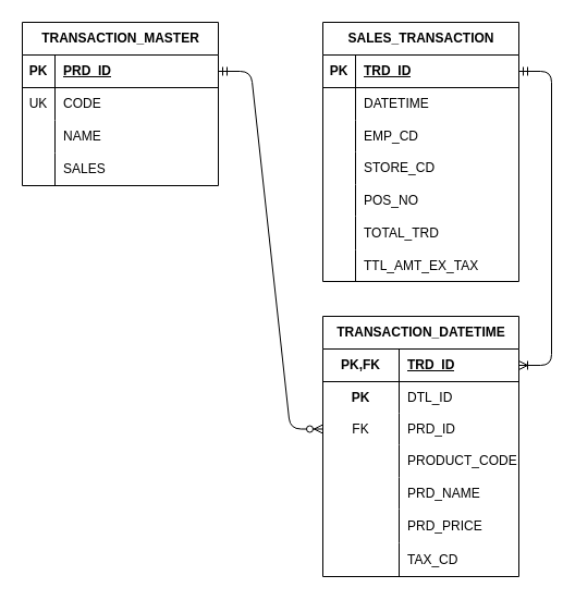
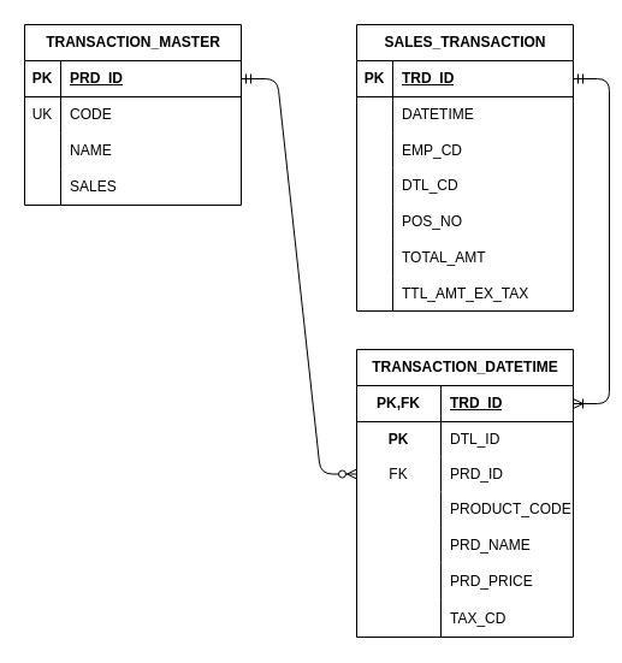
  <mxCell id="0" />
  <mxCell id="1" parent="0" />
  <mxCell id="2" value="&lt;span style=&quot;color: rgb(0, 0, 0); text-wrap: wrap;&quot;&gt;TRANSACTION_MASTER&lt;/span&gt;" style="shape=table;startSize=30;container=1;collapsible=1;childLayout=tableLayout;fixedRows=1;rowLines=0;fontStyle=1;align=center;resizeLast=1;html=1;" parent="1" vertex="1"><mxGeometry x="20" y="20" width="180" height="150" as="geometry" /></mxCell>
  <mxCell id="3" value="" style="shape=tableRow;horizontal=0;startSize=0;swimlaneHead=0;swimlaneBody=0;fillColor=none;collapsible=0;dropTarget=0;points=[[0,0.5],[1,0.5]];portConstraint=eastwest;top=0;left=0;right=0;bottom=1;" parent="2" vertex="1"><mxGeometry y="30" width="180" height="30" as="geometry" /></mxCell>
  <mxCell id="4" value="PK" style="shape=partialRectangle;connectable=0;fillColor=none;top=0;left=0;bottom=0;right=0;fontStyle=1;overflow=hidden;whiteSpace=wrap;html=1;" parent="3" vertex="1"><mxGeometry width="30" height="30" as="geometry"><mxRectangle width="30" height="30" as="alternateBounds" /></mxGeometry></mxCell>
  <mxCell id="5" value="&lt;span style=&quot;color: rgb(0, 0, 0);&quot;&gt;PRD_ID&lt;/span&gt;" style="shape=partialRectangle;connectable=0;fillColor=none;top=0;left=0;bottom=0;right=0;align=left;spacingLeft=6;fontStyle=5;overflow=hidden;whiteSpace=wrap;html=1;" parent="3" vertex="1"><mxGeometry x="30" width="150" height="30" as="geometry"><mxRectangle width="150" height="30" as="alternateBounds" /></mxGeometry></mxCell>
  <mxCell id="6" value="" style="shape=tableRow;horizontal=0;startSize=0;swimlaneHead=0;swimlaneBody=0;fillColor=none;collapsible=0;dropTarget=0;points=[[0,0.5],[1,0.5]];portConstraint=eastwest;top=0;left=0;right=0;bottom=0;" parent="2" vertex="1"><mxGeometry y="60" width="180" height="30" as="geometry" /></mxCell>
  <mxCell id="7" value="UK" style="shape=partialRectangle;connectable=0;fillColor=none;top=0;left=0;bottom=0;right=0;editable=1;overflow=hidden;whiteSpace=wrap;html=1;" parent="6" vertex="1"><mxGeometry width="30" height="30" as="geometry"><mxRectangle width="30" height="30" as="alternateBounds" /></mxGeometry></mxCell>
  <mxCell id="8" value="&lt;span style=&quot;color: rgb(0, 0, 0);&quot;&gt;CODE&lt;/span&gt;" style="shape=partialRectangle;connectable=0;fillColor=none;top=0;left=0;bottom=0;right=0;align=left;spacingLeft=6;overflow=hidden;whiteSpace=wrap;html=1;" parent="6" vertex="1"><mxGeometry x="30" width="150" height="30" as="geometry"><mxRectangle width="150" height="30" as="alternateBounds" /></mxGeometry></mxCell>
  <mxCell id="9" value="" style="shape=tableRow;horizontal=0;startSize=0;swimlaneHead=0;swimlaneBody=0;fillColor=none;collapsible=0;dropTarget=0;points=[[0,0.5],[1,0.5]];portConstraint=eastwest;top=0;left=0;right=0;bottom=0;" parent="2" vertex="1"><mxGeometry y="90" width="180" height="30" as="geometry" /></mxCell>
  <mxCell id="10" value="" style="shape=partialRectangle;connectable=0;fillColor=none;top=0;left=0;bottom=0;right=0;editable=1;overflow=hidden;whiteSpace=wrap;html=1;" parent="9" vertex="1"><mxGeometry width="30" height="30" as="geometry"><mxRectangle width="30" height="30" as="alternateBounds" /></mxGeometry></mxCell>
  <mxCell id="11" value="&lt;span style=&quot;color: rgb(0, 0, 0);&quot;&gt;NAME&lt;/span&gt;" style="shape=partialRectangle;connectable=0;fillColor=none;top=0;left=0;bottom=0;right=0;align=left;spacingLeft=6;overflow=hidden;whiteSpace=wrap;html=1;" parent="9" vertex="1"><mxGeometry x="30" width="150" height="30" as="geometry"><mxRectangle width="150" height="30" as="alternateBounds" /></mxGeometry></mxCell>
  <mxCell id="12" value="" style="shape=tableRow;horizontal=0;startSize=0;swimlaneHead=0;swimlaneBody=0;fillColor=none;collapsible=0;dropTarget=0;points=[[0,0.5],[1,0.5]];portConstraint=eastwest;top=0;left=0;right=0;bottom=0;" parent="2" vertex="1"><mxGeometry y="120" width="180" height="30" as="geometry" /></mxCell>
  <mxCell id="13" value="" style="shape=partialRectangle;connectable=0;fillColor=none;top=0;left=0;bottom=0;right=0;editable=1;overflow=hidden;whiteSpace=wrap;html=1;" parent="12" vertex="1"><mxGeometry width="30" height="30" as="geometry"><mxRectangle width="30" height="30" as="alternateBounds" /></mxGeometry></mxCell>
  <mxCell id="14" value="&lt;span style=&quot;color: rgb(0, 0, 0);&quot;&gt;SALES&lt;/span&gt;" style="shape=partialRectangle;connectable=0;fillColor=none;top=0;left=0;bottom=0;right=0;align=left;spacingLeft=6;overflow=hidden;whiteSpace=wrap;html=1;" parent="12" vertex="1"><mxGeometry x="30" width="150" height="30" as="geometry"><mxRectangle width="150" height="30" as="alternateBounds" /></mxGeometry></mxCell>
  <mxCell id="15" value="&lt;span style=&quot;color: rgb(0, 0, 0); text-wrap: wrap;&quot;&gt;SALES_TRANSACTION&lt;/span&gt;" style="shape=table;startSize=30;container=1;collapsible=1;childLayout=tableLayout;fixedRows=1;rowLines=0;fontStyle=1;align=center;resizeLast=1;html=1;" parent="1" vertex="1"><mxGeometry x="296" y="20" width="180" height="238" as="geometry"><mxRectangle x="320" y="-659" width="170" height="30" as="alternateBounds" /></mxGeometry></mxCell>
  <mxCell id="16" value="" style="shape=tableRow;horizontal=0;startSize=0;swimlaneHead=0;swimlaneBody=0;fillColor=none;collapsible=0;dropTarget=0;points=[[0,0.5],[1,0.5]];portConstraint=eastwest;top=0;left=0;right=0;bottom=1;" parent="15" vertex="1"><mxGeometry y="30" width="180" height="30" as="geometry" /></mxCell>
  <mxCell id="17" value="PK" style="shape=partialRectangle;connectable=0;fillColor=none;top=0;left=0;bottom=0;right=0;fontStyle=1;overflow=hidden;whiteSpace=wrap;html=1;" parent="16" vertex="1"><mxGeometry width="30" height="30" as="geometry"><mxRectangle width="30" height="30" as="alternateBounds" /></mxGeometry></mxCell>
  <mxCell id="18" value="&lt;span style=&quot;color: rgb(0, 0, 0);&quot;&gt;TRD_ID&lt;/span&gt;" style="shape=partialRectangle;connectable=0;fillColor=none;top=0;left=0;bottom=0;right=0;align=left;spacingLeft=6;fontStyle=5;overflow=hidden;whiteSpace=wrap;html=1;" parent="16" vertex="1"><mxGeometry x="30" width="150" height="30" as="geometry"><mxRectangle width="150" height="30" as="alternateBounds" /></mxGeometry></mxCell>
  <mxCell id="19" value="" style="shape=tableRow;horizontal=0;startSize=0;swimlaneHead=0;swimlaneBody=0;fillColor=none;collapsible=0;dropTarget=0;points=[[0,0.5],[1,0.5]];portConstraint=eastwest;top=0;left=0;right=0;bottom=0;" parent="15" vertex="1"><mxGeometry y="60" width="180" height="30" as="geometry" /></mxCell>
  <mxCell id="20" value="" style="shape=partialRectangle;connectable=0;fillColor=none;top=0;left=0;bottom=0;right=0;editable=1;overflow=hidden;whiteSpace=wrap;html=1;" parent="19" vertex="1"><mxGeometry width="30" height="30" as="geometry"><mxRectangle width="30" height="30" as="alternateBounds" /></mxGeometry></mxCell>
  <mxCell id="21" value="&lt;span style=&quot;color: rgb(0, 0, 0);&quot;&gt;DATETIME&lt;/span&gt;" style="shape=partialRectangle;connectable=0;fillColor=none;top=0;left=0;bottom=0;right=0;align=left;spacingLeft=6;overflow=hidden;whiteSpace=wrap;html=1;" parent="19" vertex="1"><mxGeometry x="30" width="150" height="30" as="geometry"><mxRectangle width="150" height="30" as="alternateBounds" /></mxGeometry></mxCell>
  <mxCell id="22" value="" style="shape=tableRow;horizontal=0;startSize=0;swimlaneHead=0;swimlaneBody=0;fillColor=none;collapsible=0;dropTarget=0;points=[[0,0.5],[1,0.5]];portConstraint=eastwest;top=0;left=0;right=0;bottom=0;" parent="15" vertex="1"><mxGeometry y="90" width="180" height="29" as="geometry" /></mxCell>
  <mxCell id="23" value="" style="shape=partialRectangle;connectable=0;fillColor=none;top=0;left=0;bottom=0;right=0;editable=1;overflow=hidden;whiteSpace=wrap;html=1;" parent="22" vertex="1"><mxGeometry width="30" height="29" as="geometry"><mxRectangle width="30" height="29" as="alternateBounds" /></mxGeometry></mxCell>
  <mxCell id="24" value="&lt;span style=&quot;color: rgb(0, 0, 0);&quot;&gt;EMP_CD&lt;/span&gt;" style="shape=partialRectangle;connectable=0;fillColor=none;top=0;left=0;bottom=0;right=0;align=left;spacingLeft=6;overflow=hidden;whiteSpace=wrap;html=1;" parent="22" vertex="1"><mxGeometry x="30" width="150" height="29" as="geometry"><mxRectangle width="150" height="29" as="alternateBounds" /></mxGeometry></mxCell>
  <mxCell id="25" value="" style="shape=tableRow;horizontal=0;startSize=0;swimlaneHead=0;swimlaneBody=0;fillColor=none;collapsible=0;dropTarget=0;points=[[0,0.5],[1,0.5]];portConstraint=eastwest;top=0;left=0;right=0;bottom=0;" parent="15" vertex="1"><mxGeometry y="119" width="180" height="30" as="geometry" /></mxCell>
  <mxCell id="26" value="" style="shape=partialRectangle;connectable=0;fillColor=none;top=0;left=0;bottom=0;right=0;editable=1;overflow=hidden;whiteSpace=wrap;html=1;" parent="25" vertex="1"><mxGeometry width="30" height="30" as="geometry"><mxRectangle width="30" height="30" as="alternateBounds" /></mxGeometry></mxCell>
- <mxCell id="27" value="&lt;span style=&quot;color: rgb(0, 0, 0);&quot;&gt;STORE_CD&lt;/span&gt;" style="shape=partialRectangle;connectable=0;fillColor=none;top=0;left=0;bottom=0;right=0;align=left;spacingLeft=6;overflow=hidden;whiteSpace=wrap;html=1;" parent="25" vertex="1"><mxGeometry x="30" width="150" height="30" as="geometry"><mxRectangle width="150" height="30" as="alternateBounds" /></mxGeometry></mxCell>
+ <mxCell id="27" value="&lt;span style=&quot;color: rgb(0, 0, 0);&quot;&gt;DTL_CD&lt;/span&gt;" style="shape=partialRectangle;connectable=0;fillColor=none;top=0;left=0;bottom=0;right=0;align=left;spacingLeft=6;overflow=hidden;whiteSpace=wrap;html=1;" parent="25" vertex="1"><mxGeometry x="30" width="150" height="30" as="geometry"><mxRectangle width="150" height="30" as="alternateBounds" /></mxGeometry></mxCell>
  <mxCell id="28" value="" style="shape=tableRow;horizontal=0;startSize=0;swimlaneHead=0;swimlaneBody=0;fillColor=none;collapsible=0;dropTarget=0;points=[[0,0.5],[1,0.5]];portConstraint=eastwest;top=0;left=0;right=0;bottom=0;" parent="15" vertex="1"><mxGeometry y="149" width="180" height="29" as="geometry" /></mxCell>
  <mxCell id="29" value="" style="shape=partialRectangle;connectable=0;fillColor=none;top=0;left=0;bottom=0;right=0;editable=1;overflow=hidden;whiteSpace=wrap;html=1;" parent="28" vertex="1"><mxGeometry width="30" height="29" as="geometry"><mxRectangle width="30" height="29" as="alternateBounds" /></mxGeometry></mxCell>
  <mxCell id="30" value="&lt;span style=&quot;color: rgb(0, 0, 0);&quot;&gt;POS_NO&lt;/span&gt;" style="shape=partialRectangle;connectable=0;fillColor=none;top=0;left=0;bottom=0;right=0;align=left;spacingLeft=6;overflow=hidden;whiteSpace=wrap;html=1;" parent="28" vertex="1"><mxGeometry x="30" width="150" height="29" as="geometry"><mxRectangle width="150" height="29" as="alternateBounds" /></mxGeometry></mxCell>
  <mxCell id="31" value="" style="shape=tableRow;horizontal=0;startSize=0;swimlaneHead=0;swimlaneBody=0;fillColor=none;collapsible=0;dropTarget=0;points=[[0,0.5],[1,0.5]];portConstraint=eastwest;top=0;left=0;right=0;bottom=0;" parent="15" vertex="1"><mxGeometry y="178" width="180" height="31" as="geometry" /></mxCell>
  <mxCell id="32" value="" style="shape=partialRectangle;connectable=0;fillColor=none;top=0;left=0;bottom=0;right=0;editable=1;overflow=hidden;whiteSpace=wrap;html=1;" parent="31" vertex="1"><mxGeometry width="30" height="31" as="geometry"><mxRectangle width="30" height="31" as="alternateBounds" /></mxGeometry></mxCell>
- <mxCell id="33" value="&lt;span style=&quot;font-weight: 400;&quot;&gt;TOTAL_TRD&lt;/span&gt;" style="shape=partialRectangle;connectable=0;fillColor=none;top=0;left=0;bottom=0;right=0;align=left;spacingLeft=6;overflow=hidden;whiteSpace=wrap;html=1;fontStyle=1" parent="31" vertex="1"><mxGeometry x="30" width="150" height="31" as="geometry"><mxRectangle width="150" height="31" as="alternateBounds" /></mxGeometry></mxCell>
+ <mxCell id="33" value="&lt;span style=&quot;font-weight: 400;&quot;&gt;TOTAL_AMT&lt;/span&gt;" style="shape=partialRectangle;connectable=0;fillColor=none;top=0;left=0;bottom=0;right=0;align=left;spacingLeft=6;overflow=hidden;whiteSpace=wrap;html=1;fontStyle=1" parent="31" vertex="1"><mxGeometry x="30" width="150" height="31" as="geometry"><mxRectangle width="150" height="31" as="alternateBounds" /></mxGeometry></mxCell>
  <mxCell id="34" value="" style="shape=tableRow;horizontal=0;startSize=0;swimlaneHead=0;swimlaneBody=0;fillColor=none;collapsible=0;dropTarget=0;points=[[0,0.5],[1,0.5]];portConstraint=eastwest;top=0;left=0;right=0;bottom=0;" parent="15" vertex="1"><mxGeometry y="209" width="180" height="29" as="geometry" /></mxCell>
  <mxCell id="35" value="" style="shape=partialRectangle;connectable=0;fillColor=none;top=0;left=0;bottom=0;right=0;editable=1;overflow=hidden;whiteSpace=wrap;html=1;" parent="34" vertex="1"><mxGeometry width="30" height="29" as="geometry"><mxRectangle width="30" height="29" as="alternateBounds" /></mxGeometry></mxCell>
  <mxCell id="36" value="&lt;span style=&quot;color: rgb(0, 0, 0);&quot;&gt;TTL_AMT_EX_TAX&lt;/span&gt;" style="shape=partialRectangle;connectable=0;fillColor=none;top=0;left=0;bottom=0;right=0;align=left;spacingLeft=6;overflow=hidden;whiteSpace=wrap;html=1;" parent="34" vertex="1"><mxGeometry x="30" width="150" height="29" as="geometry"><mxRectangle width="150" height="29" as="alternateBounds" /></mxGeometry></mxCell>
  <mxCell id="37" value="&lt;span style=&quot;color: rgb(0, 0, 0); text-wrap: wrap;&quot;&gt;TRANSACTION_DATETIME&lt;/span&gt;" style="shape=table;startSize=30;container=1;collapsible=1;childLayout=tableLayout;fixedRows=1;rowLines=0;fontStyle=1;align=center;resizeLast=1;html=1;shadow=0;" parent="1" vertex="1"><mxGeometry x="296" y="290" width="180" height="239" as="geometry"><mxRectangle x="320" y="-659" width="170" height="30" as="alternateBounds" /></mxGeometry></mxCell>
  <mxCell id="38" value="" style="shape=tableRow;horizontal=0;startSize=0;swimlaneHead=0;swimlaneBody=0;fillColor=none;collapsible=0;dropTarget=0;points=[[0,0.5],[1,0.5]];portConstraint=eastwest;top=0;left=0;right=0;bottom=1;strokeColor=default;swimlaneFillColor=default;" parent="37" vertex="1"><mxGeometry y="30" width="180" height="30" as="geometry" /></mxCell>
  <mxCell id="39" value="PK,FK" style="shape=partialRectangle;connectable=0;fillColor=none;top=0;left=0;bottom=0;right=0;fontStyle=1;overflow=hidden;whiteSpace=wrap;html=1;swimlaneFillColor=default;" parent="38" vertex="1"><mxGeometry width="70" height="30" as="geometry"><mxRectangle width="70" height="30" as="alternateBounds" /></mxGeometry></mxCell>
  <mxCell id="40" value="&lt;span style=&quot;color: rgb(0, 0, 0);&quot;&gt;TRD_ID&lt;/span&gt;" style="shape=partialRectangle;connectable=0;fillColor=none;top=0;left=0;bottom=0;right=0;align=left;spacingLeft=6;fontStyle=5;overflow=hidden;whiteSpace=wrap;html=1;swimlaneFillColor=default;" parent="38" vertex="1"><mxGeometry x="70" width="110" height="30" as="geometry"><mxRectangle width="110" height="30" as="alternateBounds" /></mxGeometry></mxCell>
  <mxCell id="41" value="" style="shape=tableRow;horizontal=0;startSize=0;swimlaneHead=0;swimlaneBody=0;fillColor=none;collapsible=0;dropTarget=0;points=[[0,0.5],[1,0.5]];portConstraint=eastwest;top=0;left=0;right=0;bottom=0;strokeColor=#000000;swimlaneFillColor=default;" parent="37" vertex="1"><mxGeometry y="60" width="180" height="29" as="geometry" /></mxCell>
  <mxCell id="42" value="&lt;b&gt;PK&lt;/b&gt;" style="shape=partialRectangle;connectable=0;fillColor=none;top=0;left=0;bottom=0;right=0;editable=1;overflow=hidden;whiteSpace=wrap;html=1;swimlaneFillColor=default;" parent="41" vertex="1"><mxGeometry width="70" height="29" as="geometry"><mxRectangle width="70" height="29" as="alternateBounds" /></mxGeometry></mxCell>
  <mxCell id="43" value="&lt;span style=&quot;color: rgb(0, 0, 0);&quot;&gt;DTL_ID&lt;/span&gt;" style="shape=partialRectangle;connectable=0;fillColor=none;top=0;left=0;bottom=0;right=0;align=left;spacingLeft=6;overflow=hidden;whiteSpace=wrap;html=1;shadow=1;swimlaneFillColor=default;" parent="41" vertex="1"><mxGeometry x="70" width="110" height="29" as="geometry"><mxRectangle width="110" height="29" as="alternateBounds" /></mxGeometry></mxCell>
  <mxCell id="44" value="" style="shape=tableRow;horizontal=0;startSize=0;swimlaneHead=0;swimlaneBody=0;fillColor=none;collapsible=0;dropTarget=0;points=[[0,0.5],[1,0.5]];portConstraint=eastwest;top=0;left=0;right=0;bottom=0;swimlaneFillColor=default;" parent="37" vertex="1"><mxGeometry y="89" width="180" height="29" as="geometry" /></mxCell>
  <mxCell id="45" value="FK" style="shape=partialRectangle;connectable=0;fillColor=none;top=0;left=0;bottom=0;right=0;editable=1;overflow=hidden;whiteSpace=wrap;html=1;swimlaneFillColor=default;" parent="44" vertex="1"><mxGeometry width="70" height="29" as="geometry"><mxRectangle width="70" height="29" as="alternateBounds" /></mxGeometry></mxCell>
  <mxCell id="46" value="&lt;span style=&quot;color: rgb(0, 0, 0);&quot;&gt;PRD_ID&lt;/span&gt;" style="shape=partialRectangle;connectable=0;fillColor=none;top=0;left=0;bottom=0;right=0;align=left;spacingLeft=6;overflow=hidden;whiteSpace=wrap;html=1;swimlaneFillColor=default;" parent="44" vertex="1"><mxGeometry x="70" width="110" height="29" as="geometry"><mxRectangle width="110" height="29" as="alternateBounds" /></mxGeometry></mxCell>
  <mxCell id="47" value="" style="shape=tableRow;horizontal=0;startSize=0;swimlaneHead=0;swimlaneBody=0;fillColor=none;collapsible=0;dropTarget=0;points=[[0,0.5],[1,0.5]];portConstraint=eastwest;top=0;left=0;right=0;bottom=0;swimlaneFillColor=default;" parent="37" vertex="1"><mxGeometry y="118" width="180" height="30" as="geometry" /></mxCell>
  <mxCell id="48" value="" style="shape=partialRectangle;connectable=0;fillColor=none;top=0;left=0;bottom=0;right=0;editable=1;overflow=hidden;whiteSpace=wrap;html=1;swimlaneFillColor=default;" parent="47" vertex="1"><mxGeometry width="70" height="30" as="geometry"><mxRectangle width="70" height="30" as="alternateBounds" /></mxGeometry></mxCell>
  <mxCell id="49" value="&lt;span style=&quot;color: rgb(0, 0, 0);&quot;&gt;PRODUCT_CODE&lt;/span&gt;" style="shape=partialRectangle;connectable=0;fillColor=none;top=0;left=0;bottom=0;right=0;align=left;spacingLeft=6;overflow=hidden;whiteSpace=wrap;html=1;swimlaneFillColor=default;" parent="47" vertex="1"><mxGeometry x="70" width="110" height="30" as="geometry"><mxRectangle width="110" height="30" as="alternateBounds" /></mxGeometry></mxCell>
  <mxCell id="50" value="" style="shape=tableRow;horizontal=0;startSize=0;swimlaneHead=0;swimlaneBody=0;fillColor=none;collapsible=0;dropTarget=0;points=[[0,0.5],[1,0.5]];portConstraint=eastwest;top=0;left=0;right=0;bottom=0;swimlaneFillColor=default;" parent="37" vertex="1"><mxGeometry y="148" width="180" height="29" as="geometry" /></mxCell>
  <mxCell id="51" value="" style="shape=partialRectangle;connectable=0;fillColor=none;top=0;left=0;bottom=0;right=0;editable=1;overflow=hidden;whiteSpace=wrap;html=1;swimlaneFillColor=default;" parent="50" vertex="1"><mxGeometry width="70" height="29" as="geometry"><mxRectangle width="70" height="29" as="alternateBounds" /></mxGeometry></mxCell>
  <mxCell id="52" value="&lt;span style=&quot;color: rgb(0, 0, 0);&quot;&gt;PRD_NAME&lt;/span&gt;" style="shape=partialRectangle;connectable=0;fillColor=none;top=0;left=0;bottom=0;right=0;align=left;spacingLeft=6;overflow=hidden;whiteSpace=wrap;html=1;swimlaneFillColor=default;" parent="50" vertex="1"><mxGeometry x="70" width="110" height="29" as="geometry"><mxRectangle width="110" height="29" as="alternateBounds" /></mxGeometry></mxCell>
  <mxCell id="53" value="" style="shape=tableRow;horizontal=0;startSize=0;swimlaneHead=0;swimlaneBody=0;fillColor=none;collapsible=0;dropTarget=0;points=[[0,0.5],[1,0.5]];portConstraint=eastwest;top=0;left=0;right=0;bottom=0;swimlaneFillColor=default;" parent="37" vertex="1"><mxGeometry y="177" width="180" height="31" as="geometry" /></mxCell>
  <mxCell id="54" value="" style="shape=partialRectangle;connectable=0;fillColor=none;top=0;left=0;bottom=0;right=0;editable=1;overflow=hidden;whiteSpace=wrap;html=1;swimlaneFillColor=default;" parent="53" vertex="1"><mxGeometry width="70" height="31" as="geometry"><mxRectangle width="70" height="31" as="alternateBounds" /></mxGeometry></mxCell>
  <mxCell id="55" value="&lt;span style=&quot;font-weight: 400;&quot;&gt;PRD_PRICE&lt;/span&gt;" style="shape=partialRectangle;connectable=0;fillColor=none;top=0;left=0;bottom=0;right=0;align=left;spacingLeft=6;overflow=hidden;whiteSpace=wrap;html=1;fontStyle=1;swimlaneFillColor=default;" parent="53" vertex="1"><mxGeometry x="70" width="110" height="31" as="geometry"><mxRectangle width="110" height="31" as="alternateBounds" /></mxGeometry></mxCell>
  <mxCell id="56" value="" style="shape=tableRow;horizontal=0;startSize=0;swimlaneHead=0;swimlaneBody=0;fillColor=none;collapsible=0;dropTarget=0;points=[[0,0.5],[1,0.5]];portConstraint=eastwest;top=0;left=0;right=0;bottom=0;swimlaneFillColor=default;" parent="37" vertex="1"><mxGeometry y="208" width="180" height="31" as="geometry" /></mxCell>
  <mxCell id="57" value="" style="shape=partialRectangle;connectable=0;fillColor=none;top=0;left=0;bottom=0;right=0;editable=1;overflow=hidden;whiteSpace=wrap;html=1;swimlaneFillColor=default;" parent="56" vertex="1"><mxGeometry width="70" height="31" as="geometry"><mxRectangle width="70" height="31" as="alternateBounds" /></mxGeometry></mxCell>
  <mxCell id="58" value="&lt;span style=&quot;font-weight: 400;&quot;&gt;TAX_CD&lt;/span&gt;" style="shape=partialRectangle;connectable=0;fillColor=none;top=0;left=0;bottom=0;right=0;align=left;spacingLeft=6;overflow=hidden;whiteSpace=wrap;html=1;fontStyle=1;swimlaneFillColor=default;" parent="56" vertex="1"><mxGeometry x="70" width="110" height="31" as="geometry"><mxRectangle width="110" height="31" as="alternateBounds" /></mxGeometry></mxCell>
  <mxCell id="59" value="" style="edgeStyle=entityRelationEdgeStyle;fontSize=12;html=1;endArrow=ERzeroToMany;startArrow=ERmandOne;exitX=1;exitY=0.5;exitDx=0;exitDy=0;" parent="1" source="3" target="44" edge="1"><mxGeometry width="100" height="100" relative="1" as="geometry"><mxPoint x="6" y="330" as="sourcePoint" /><mxPoint x="136" y="265" as="targetPoint" /></mxGeometry></mxCell>
  <mxCell id="60" value="" style="edgeStyle=entityRelationEdgeStyle;fontSize=12;html=1;endArrow=ERoneToMany;startArrow=ERmandOne;exitX=1;exitY=0.5;exitDx=0;exitDy=0;entryX=1;entryY=0.5;entryDx=0;entryDy=0;" parent="1" source="16" target="38" edge="1"><mxGeometry width="100" height="100" relative="1" as="geometry"><mxPoint x="306" y="320" as="sourcePoint" /><mxPoint x="406" y="220" as="targetPoint" /></mxGeometry></mxCell>
